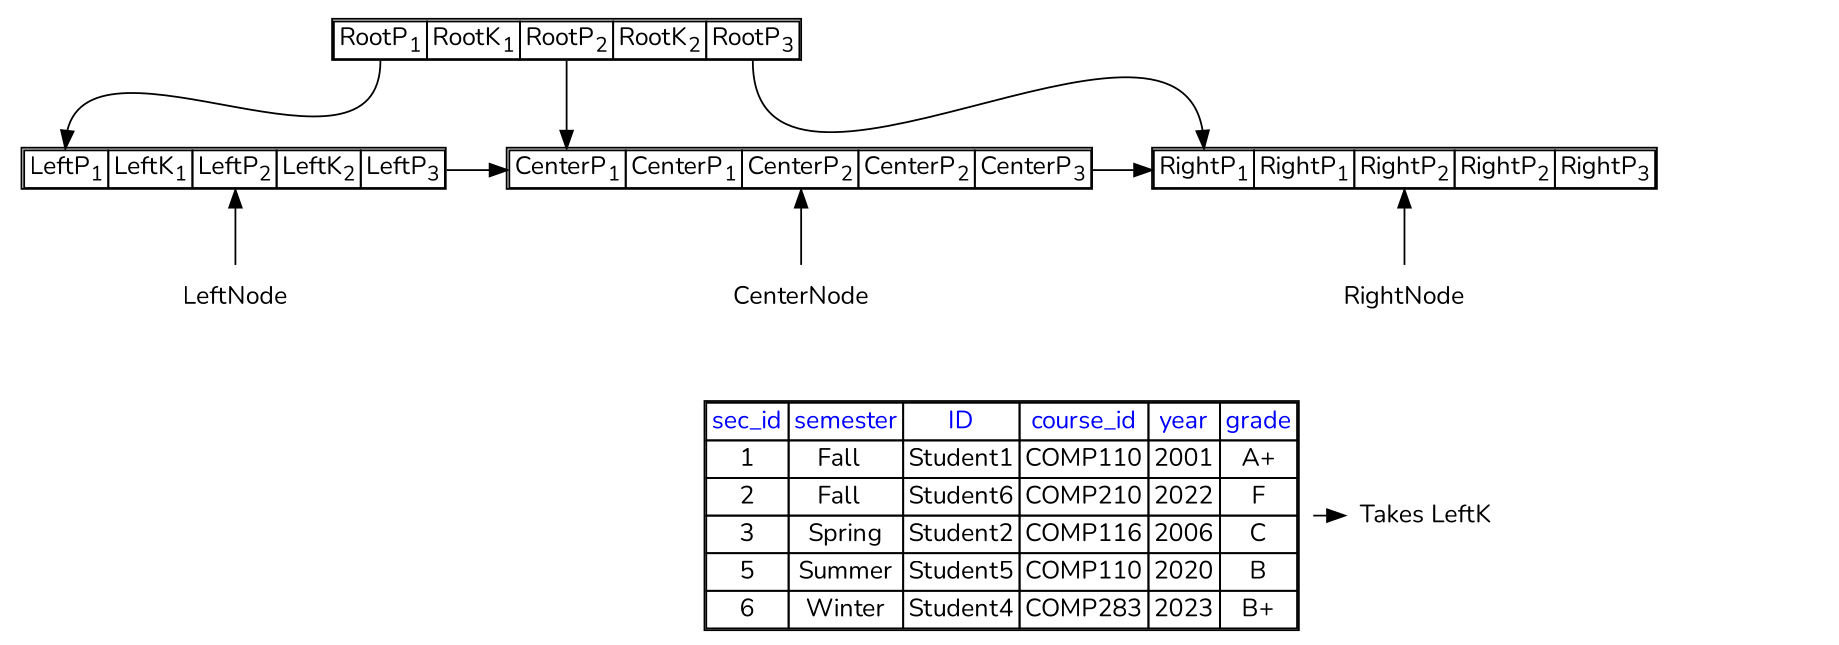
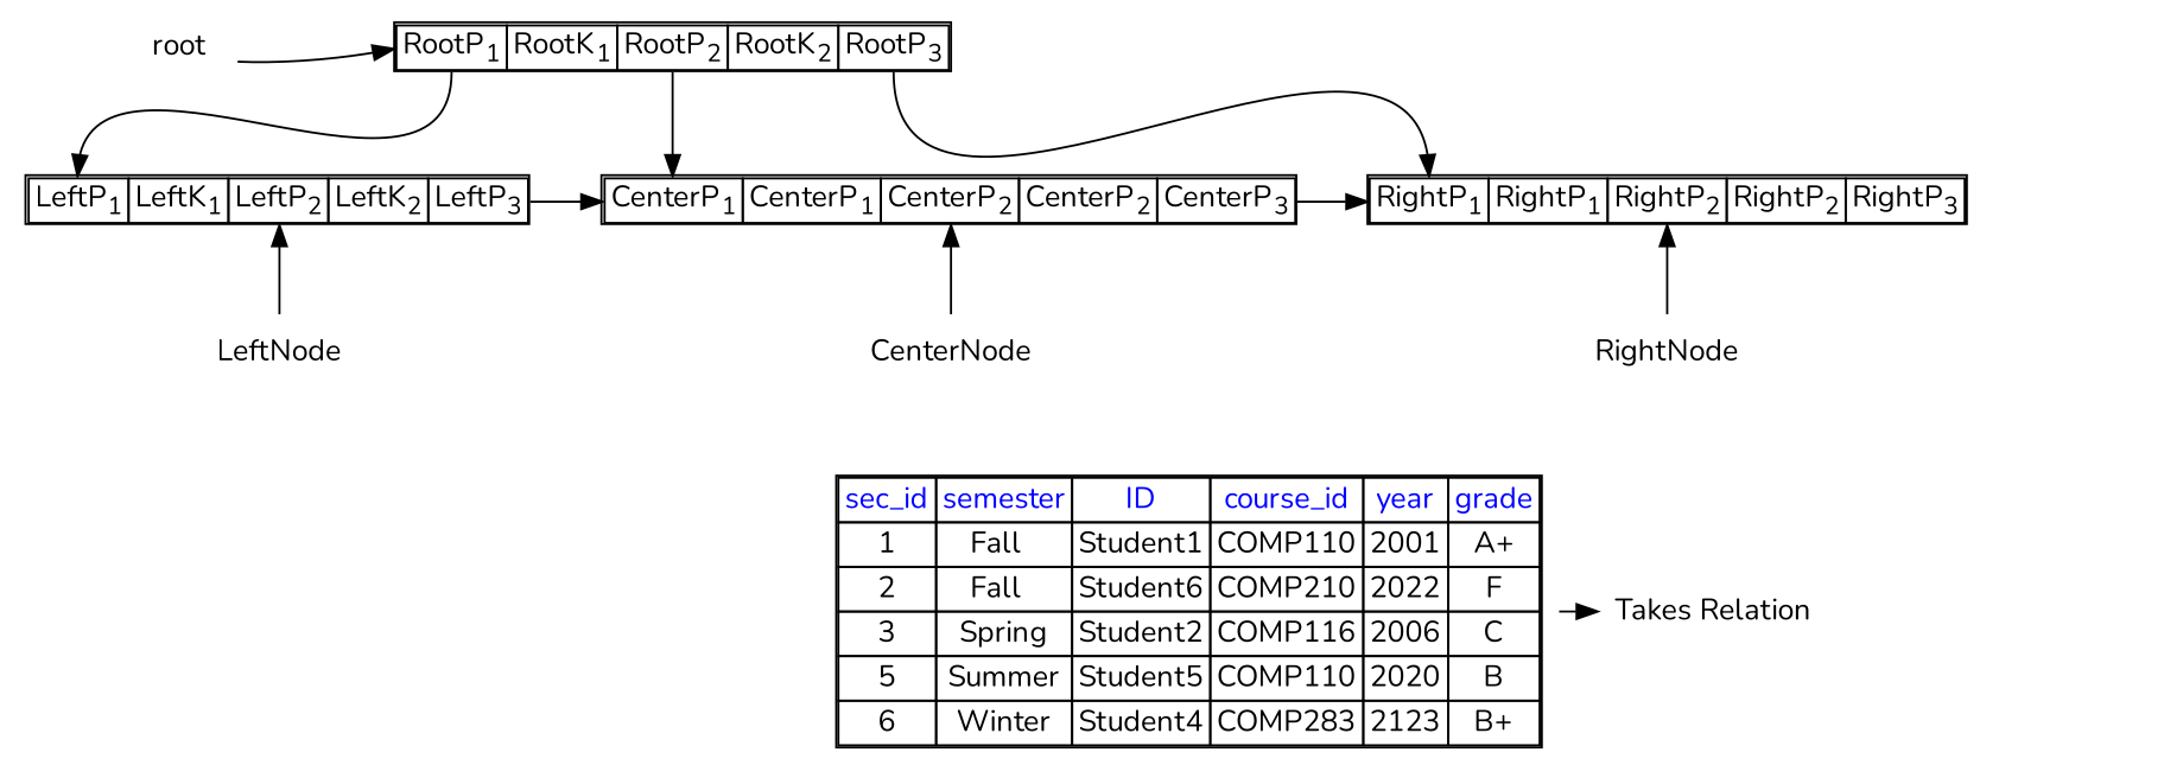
  digraph {
    fontname=Nunito
    splines=true
    node [fontname=Nunito shape=none]
    edge [fontname=Nunito headport=ptr1 style=invis]
    n1 [label=<<table border="1" cellborder="1" cellspacing="0">                     <tr>                         <td port="ptr1">RootP<sub>1</sub></td>                         <td port="key1">RootK<sub>1</sub></td>                         <td port="ptr2">RootP<sub>2</sub></td>                         <td port="key2">RootK<sub>2</sub></td>                         <td port="ptr3">RootP<sub>3</sub></td>                     </tr>                 </table>>]
+   n2 [label=root]
    level1 [share=point style=invis shape=""]
    n4 [label=<<table border="1" cellborder="1" cellspacing="0">                     <tr>                         <td port="ptr1">LeftP<sub>1</sub></td>                         <td port="key1">LeftK<sub>1</sub></td>                         <td port="ptr2">LeftP<sub>2</sub></td>                         <td port="key2">LeftK<sub>2</sub></td>                         <td port="ptr3">LeftP<sub>3</sub></td>                     </tr>                 </table>>]
    n5 [label=<<table border="1" cellborder="1" cellspacing="0">                     <tr>                         <td port="ptr1">CenterP<sub>1</sub></td>                         <td port="key1">CenterP<sub>1</sub></td>                         <td port="ptr2">CenterP<sub>2</sub></td>                         <td port="key2">CenterP<sub>2</sub></td>                         <td port="ptr3">CenterP<sub>3</sub></td>                     </tr>                 </table>>]
    n6 [label=<<table border="1" cellborder="1" cellspacing="0">                     <tr>                         <td port="ptr1">RightP<sub>1</sub></td>                         <td port="key1">RightP<sub>1</sub></td>                         <td port="ptr2">RightP<sub>2</sub></td>                         <td port="key2">RightP<sub>2</sub></td>                         <td port="ptr3">RightP<sub>3</sub></td>                     </tr>                 </table>>]
    level2 [share=point style=invis shape=""]
    n8 [label=LeftNode]
    n9 [label=CenterNode]
    n10 [label=RightNode]
    level3 [share=point style=invis shape=""]
-   n12 [label=<<table border="1" cellborder="1" cellspacing="0">                  <tr><td><font color="blue">sec_id</font></td>                      <td><font color="blue">semester</font></td>                      <td><font color="blue">ID</font></td>                      <td><font color="blue">course_id</font></td>                      <td><font color="blue">year</font></td>                      <td><font color="blue">grade</font></td>                      </tr>                  <tr><td>1</td><td>Fall  </td><td>Student1</td><td>COMP110</td><td>2001</td><td>A+</td></tr>                  <tr><td>2</td><td>Fall  </td><td>Student6</td><td>COMP210</td><td>2022</td><td>F</td></tr>                  <tr><td>3</td><td>Spring</td><td>Student2</td><td>COMP116</td><td>2006</td><td>C</td></tr>                  <tr><td>5</td><td>Summer</td><td>Student5</td><td>COMP110</td><td>2020</td><td>B</td></tr>                  <tr><td>6</td><td>Winter</td><td>Student4</td><td>COMP283</td><td>2023</td><td>B+</td></tr>                 </table>>]
-   n13 [label="Takes LeftK"]
+   n12 [label=<<table border="1" cellborder="1" cellspacing="0">                  <tr><td><font color="blue">sec_id</font></td>                      <td><font color="blue">semester</font></td>                      <td><font color="blue">ID</font></td>                      <td><font color="blue">course_id</font></td>                      <td><font color="blue">year</font></td>                      <td><font color="blue">grade</font></td>                      </tr>                  <tr><td>1</td><td>Fall  </td><td>Student1</td><td>COMP110</td><td>2001</td><td>A+</td></tr>                  <tr><td>2</td><td>Fall  </td><td>Student6</td><td>COMP210</td><td>2022</td><td>F</td></tr>                  <tr><td>3</td><td>Spring</td><td>Student2</td><td>COMP116</td><td>2006</td><td>C</td></tr>                  <tr><td>5</td><td>Summer</td><td>Student5</td><td>COMP110</td><td>2020</td><td>B</td></tr>                  <tr><td>6</td><td>Winter</td><td>Student4</td><td>COMP283</td><td>2123</td><td>B+</td></tr>                 </table>>]
+   n13 [label="Takes Relation"]
    level4 [share=point style=invis shape=""]
    subgraph sub_1 {
      rank=source
      n1
+     n2
      level1
    }
    subgraph sub_2 {
      rank=same
      n4
      n5
      n6
      level2
    }
    subgraph sub_3 {
      rank=same
      n8
      n9
      n10
      level3
    }
    subgraph sub_4 {
      rank=same
      n12
      n13
      level4
    }
    n1 -> n4 [tailport="ptr1:s"]
    n1 -> n4 [headport="ptr1:n" tailport="ptr1:s" style=""]
    n1 -> n5 [tailport="ptr2:s"]
    n1 -> n5 [headport="ptr1:n" tailport="ptr2:s" style=""]
    n1 -> n6 [tailport="ptr3:s"]
    n1 -> n6 [headport="ptr1:n" tailport="ptr3:s" style=""]
+   n2 -> n1 [style=""]
+   n2 -> n4
    n4 -> n5 [tailport=ptr3]
    n4 -> n5 [headport="ptr1:w" tailport="ptr3:e" style=""]
    n4 -> n8
    n5 -> n6 [tailport=ptr3]
    n5 -> n6 [headport="ptr1:w" tailport="ptr3:e" style=""]
    n6 -> n12 [tailport=ptr1]
    n8 -> n4 [headport=ptr2]
    n8 -> n4 [headport="ptr2:s" tailport=n style=""]
    n8 -> n12 [headport=n tailport=s]
    n9 -> n5 [headport=ptr2]
    n9 -> n5 [headport="ptr2:s" tailport=n style=""]
    n9 -> n12 [headport=n tailport=s]
    n10 -> n6 [headport=ptr2]
    n10 -> n6 [headport="ptr2:s" tailport=n style=""]
    n10 -> n12 [headport=n tailport=s]
    n12 -> n13 [style=""]
  }
